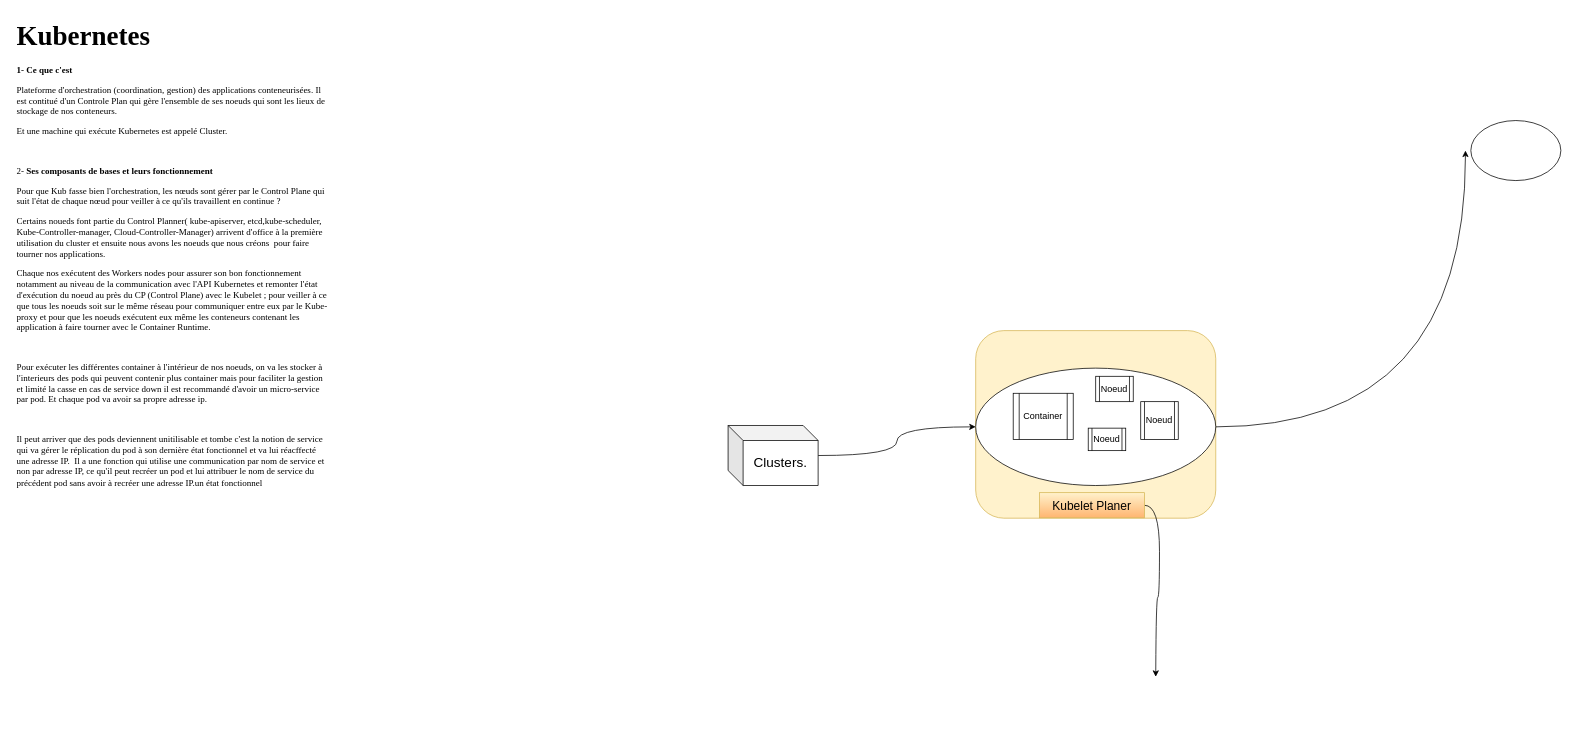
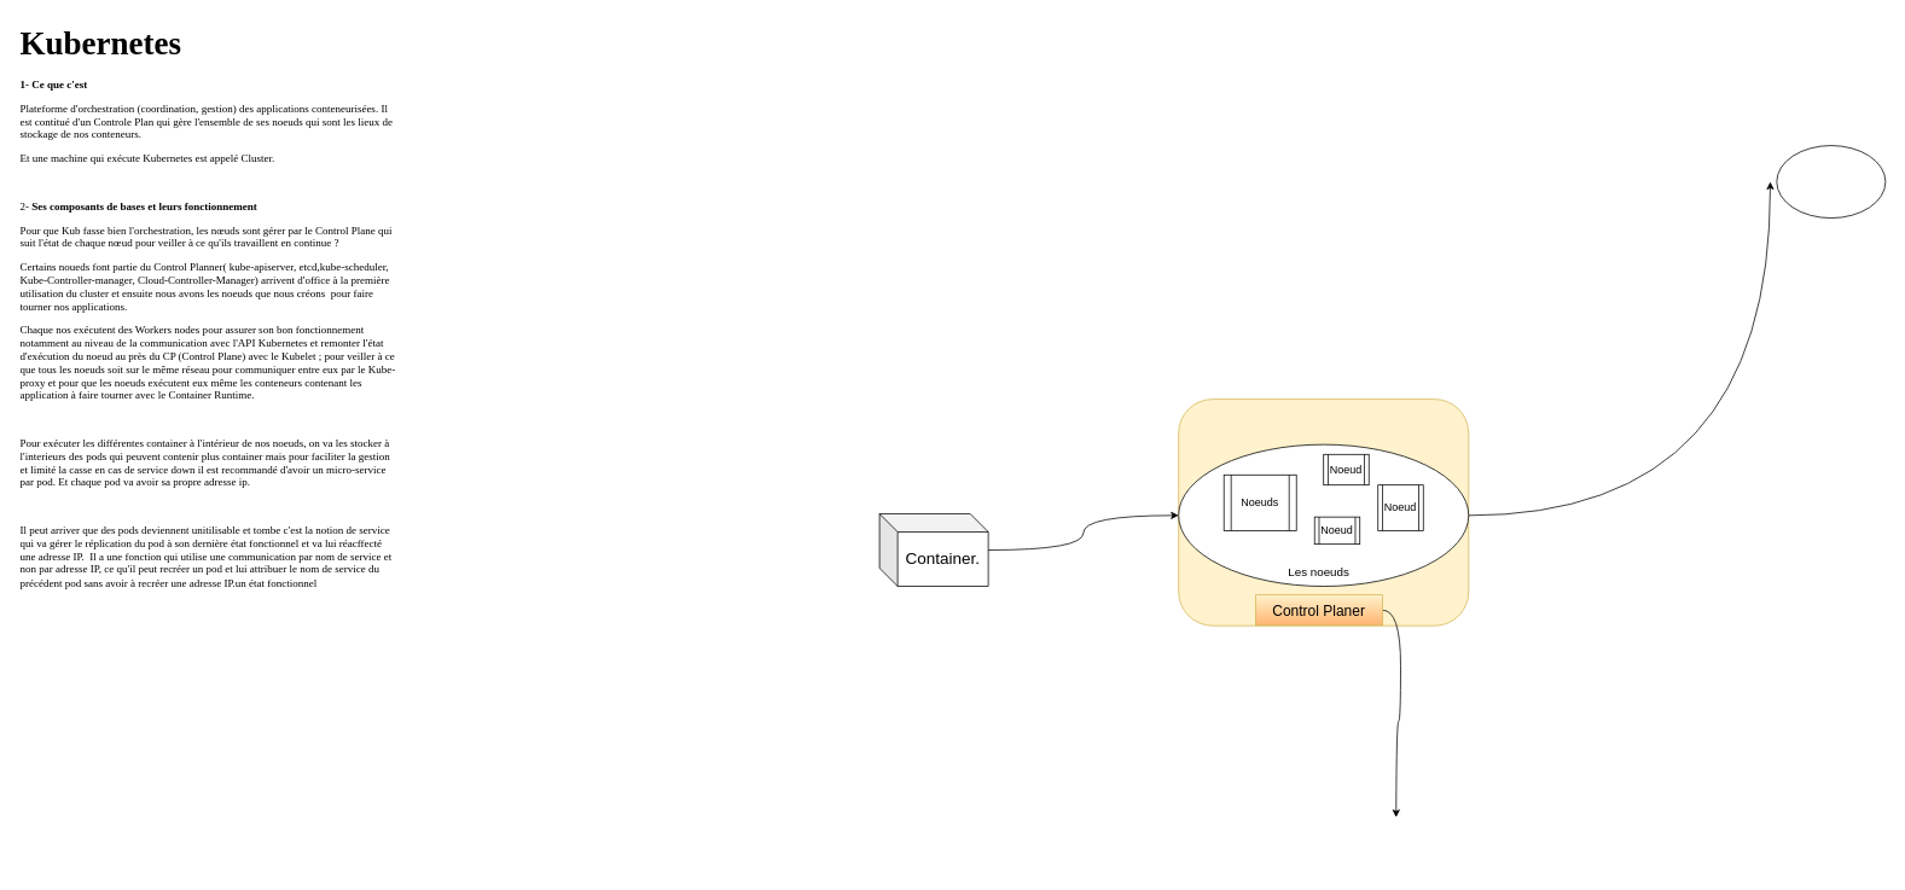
  <mxCell id="0" />
  <mxCell id="1" parent="0" />
  <mxCell id="2" value="&lt;h1 style=&quot;margin-top: 0px;&quot;&gt;&lt;font face=&quot;Comic Sans MS&quot; style=&quot;font-size: 36px;&quot;&gt;Kubernetes&lt;/font&gt;&lt;/h1&gt;&lt;p&gt;&lt;b&gt;&lt;font face=&quot;Comic Sans MS&quot;&gt;1- Ce que c'est&amp;nbsp;&lt;/font&gt;&lt;/b&gt;&lt;/p&gt;&lt;p&gt;&lt;font face=&quot;Comic Sans MS&quot;&gt;Plateforme d'orchestration (coordination, gestion) des applications conteneurisées. Il est contitué d'un Controle Plan qui gère l'ensemble de ses noeuds qui sont les lieux de stockage de nos conteneurs.&lt;/font&gt;&lt;/p&gt;&lt;p&gt;&lt;span style=&quot;background-color: transparent; color: light-dark(rgb(0, 0, 0), rgb(255, 255, 255));&quot;&gt;&lt;font face=&quot;Comic Sans MS&quot;&gt;Et une machine qui exécute Kubernetes est appelé Cluster.&lt;/font&gt;&lt;/span&gt;&lt;/p&gt;&lt;p&gt;&lt;span style=&quot;background-color: transparent; color: light-dark(rgb(0, 0, 0), rgb(255, 255, 255));&quot;&gt;&lt;font face=&quot;Comic Sans MS&quot;&gt;&lt;br&gt;&lt;/font&gt;&lt;/span&gt;&lt;/p&gt;&lt;p&gt;&lt;font face=&quot;Comic Sans MS&quot;&gt;2- &lt;b&gt;S&lt;/b&gt;&lt;b style=&quot;background-color: transparent; color: light-dark(rgb(0, 0, 0), rgb(255, 255, 255));&quot;&gt;es composants de bases et leurs fonctionnement&lt;/b&gt;&lt;/font&gt;&lt;/p&gt;&lt;p&gt;&lt;font face=&quot;Comic Sans MS&quot;&gt;Pour que Kub fasse bien l'orchestration, les nœuds sont gérer par le Control Plane qui suit l'état de chaque nœud pour veiller à ce qu'ils travaillent en continue ?&lt;/font&gt;&lt;/p&gt;&lt;p&gt;&lt;font face=&quot;Comic Sans MS&quot;&gt;Certains noueds font partie du Control Planner( kube-apiserver, etcd,kube-scheduler, Kube-Controller-manager, Cloud-Controller-Manager) arrivent d'office à la première utilisation du cluster et ensuite nous avons les noeuds que nous créons&amp;nbsp; pour faire tourner nos applications.&lt;/font&gt;&lt;/p&gt;&lt;p&gt;&lt;font face=&quot;Comic Sans MS&quot;&gt;Chaque nos exécutent des Workers nodes pour assurer son bon fonctionnement notamment au niveau de la communication avec l'API Kubernetes et remonter l'état d'exécution du noeud au près du CP (&lt;span style=&quot;background-color: transparent; color: light-dark(rgb(0, 0, 0), rgb(255, 255, 255));&quot;&gt;Control Plane) avec le Kubelet ; pour veiller à ce que tous les noeuds soit sur le même réseau pour communiquer entre eux par le Kube-proxy et pour que les noeuds exécutent eux même les conteneurs contenant les application à faire tourner avec le Container Runtime.&lt;/span&gt;&lt;/font&gt;&lt;/p&gt;&lt;p&gt;&lt;span style=&quot;background-color: transparent; color: light-dark(rgb(0, 0, 0), rgb(255, 255, 255));&quot;&gt;&lt;font face=&quot;Comic Sans MS&quot;&gt;&lt;br&gt;&lt;/font&gt;&lt;/span&gt;&lt;/p&gt;&lt;p&gt;&lt;span style=&quot;background-color: transparent; color: light-dark(rgb(0, 0, 0), rgb(255, 255, 255));&quot;&gt;&lt;font face=&quot;Comic Sans MS&quot;&gt;Pour exécuter les différentes container à l'intérieur de nos noeuds, on va les stocker à l'interieurs des pods qui peuvent contenir plus container mais pour faciliter la gestion et limité la casse en cas de service down il est recommandé d'avoir un micro-service par pod. Et chaque pod va avoir sa propre adresse ip.&lt;/font&gt;&lt;/span&gt;&lt;/p&gt;&lt;p&gt;&lt;span style=&quot;background-color: transparent; color: light-dark(rgb(0, 0, 0), rgb(255, 255, 255));&quot;&gt;&lt;font face=&quot;Comic Sans MS&quot;&gt;&lt;br&gt;&lt;/font&gt;&lt;/span&gt;&lt;/p&gt;&lt;p&gt;&lt;span style=&quot;background-color: transparent; color: light-dark(rgb(0, 0, 0), rgb(255, 255, 255));&quot;&gt;&lt;font face=&quot;Comic Sans MS&quot;&gt;Il peut arriver que des pods deviennent unitilisable et tombe c'est la notion de service qui va gérer le réplication du pod à son dernière état fonctionnel et va lui réacffecté une adresse IP.&amp;nbsp; Il a une fonction qui utilise une communication par nom de service et non par adresse IP, ce qu'il peut recréer un pod et lui attribuer le nom de service du précédent pod sans avoir à recréer une adresse IP.un état fonctionnel&lt;/font&gt;&lt;/span&gt;&lt;/p&gt;" style="text;html=1;whiteSpace=wrap;overflow=hidden;rounded=0;" vertex="1" parent="1"><mxGeometry x="20" y="20" width="420" height="940" as="geometry" /></mxCell>
  <mxCell id="3" value="" style="group" vertex="1" connectable="0" parent="1"><mxGeometry x="970" y="160" width="1110" height="530" as="geometry" /></mxCell>
  <mxCell id="4" value="" style="rounded=1;whiteSpace=wrap;html=1;fillColor=#fff2cc;strokeColor=#d6b656;" vertex="1" parent="3"><mxGeometry x="330" y="280" width="320" height="250" as="geometry" /></mxCell>
  <mxCell id="5" value="" style="edgeStyle=orthogonalEdgeStyle;curved=1;rounded=0;orthogonalLoop=1;jettySize=auto;html=1;" edge="1" parent="3" source="6" target="8"><mxGeometry relative="1" as="geometry" /></mxCell>
- <mxCell id="6" value="&lt;span style=&quot;font-size: 18px;&quot;&gt;Clusters.&lt;/span&gt;" style="shape=cube;whiteSpace=wrap;html=1;boundedLbl=1;backgroundOutline=1;darkOpacity=0.05;darkOpacity2=0.1;" vertex="1" parent="3"><mxGeometry y="406.47" width="120" height="80" as="geometry" /></mxCell>
+ <mxCell id="6" value="&lt;span style=&quot;font-size: 18px;&quot;&gt;Container.&lt;/span&gt;" style="shape=cube;whiteSpace=wrap;html=1;boundedLbl=1;backgroundOutline=1;darkOpacity=0.05;darkOpacity2=0.1;" vertex="1" parent="3"><mxGeometry y="406.47" width="120" height="80" as="geometry" /></mxCell>
  <mxCell id="7" style="edgeStyle=orthogonalEdgeStyle;curved=1;rounded=0;orthogonalLoop=1;jettySize=auto;html=1;" edge="1" parent="3" source="8"><mxGeometry relative="1" as="geometry"><mxPoint x="982.807" y="40" as="targetPoint" /></mxGeometry></mxCell>
  <mxCell id="8" value="" style="ellipse;whiteSpace=wrap;html=1;" vertex="1" parent="3"><mxGeometry x="330" y="330" width="320" height="156.471" as="geometry" /></mxCell>
  <mxCell id="9" value="" style="group" vertex="1" connectable="0" parent="3"><mxGeometry x="380" y="340.88" width="220" height="179.12" as="geometry" /></mxCell>
  <mxCell id="10" style="edgeStyle=orthogonalEdgeStyle;curved=1;rounded=0;orthogonalLoop=1;jettySize=auto;html=1;" edge="1" parent="9" source="11"><mxGeometry relative="1" as="geometry"><mxPoint x="190" y="400.524" as="targetPoint" /></mxGeometry></mxCell>
- <mxCell id="11" value="&lt;span style=&quot;font-weight: normal;&quot;&gt;Kubelet Planer&lt;/span&gt;" style="text;html=1;align=center;verticalAlign=middle;whiteSpace=wrap;rounded=0;fontStyle=1;fontSize=16;fillColor=#fff2cc;strokeColor=#d6b656;gradientColor=#FFB570;" vertex="1" parent="9"><mxGeometry x="35" y="155.121" width="140" height="33.529" as="geometry" /></mxCell>
- <mxCell id="12" value="Container" style="shape=process;whiteSpace=wrap;html=1;backgroundOutline=1;" vertex="1" parent="9"><mxGeometry y="22.649" width="80" height="61.471" as="geometry" /></mxCell>
+ <mxCell id="11" value="&lt;span style=&quot;font-weight: normal;&quot;&gt;Control Planer&lt;/span&gt;" style="text;html=1;align=center;verticalAlign=middle;whiteSpace=wrap;rounded=0;fontStyle=1;fontSize=16;fillColor=#fff2cc;strokeColor=#d6b656;gradientColor=#FFB570;" vertex="1" parent="9"><mxGeometry x="35" y="155.121" width="140" height="33.529" as="geometry" /></mxCell>
+ <mxCell id="12" value="Noeuds" style="shape=process;whiteSpace=wrap;html=1;backgroundOutline=1;" vertex="1" parent="9"><mxGeometry y="22.649" width="80" height="61.471" as="geometry" /></mxCell>
  <mxCell id="13" value="Noeud" style="shape=process;whiteSpace=wrap;html=1;backgroundOutline=1;" vertex="1" parent="9"><mxGeometry x="100" y="69.12" width="50" height="30" as="geometry" /></mxCell>
  <mxCell id="14" value="Noeud" style="shape=process;whiteSpace=wrap;html=1;backgroundOutline=1;" vertex="1" parent="9"><mxGeometry x="170" y="33.826" width="50" height="50.294" as="geometry" /></mxCell>
  <mxCell id="15" value="Noeud" style="shape=process;whiteSpace=wrap;html=1;backgroundOutline=1;" vertex="1" parent="9"><mxGeometry x="110" width="50" height="33.83" as="geometry" /></mxCell>
+ <mxCell id="16" value="&lt;span style=&quot;font-weight: 400;&quot;&gt;&lt;font style=&quot;font-size: 13px;&quot;&gt;Les noeuds&lt;/font&gt;&lt;/span&gt;" style="text;html=1;align=center;verticalAlign=middle;whiteSpace=wrap;rounded=0;fontStyle=1;fontSize=16;" vertex="1" parent="9"><mxGeometry x="60" y="119.12" width="90" height="20" as="geometry" /></mxCell>
  <mxCell id="17" value="" style="ellipse;whiteSpace=wrap;html=1;" vertex="1" parent="3"><mxGeometry x="990" width="120" height="80" as="geometry" /></mxCell>
